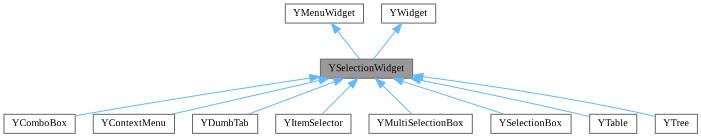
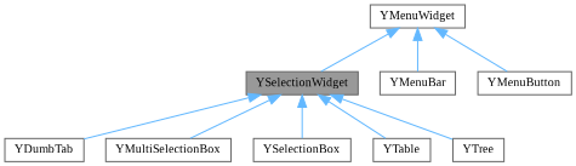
  digraph {
    fontname="Liberation Serif"
    rankdir=TB
    node [color=gray40 fillcolor=white fontname="Liberation Serif" fontsize=10 shape=box style=filled]
    edge [color=steelblue1 dir=back fontname="Liberation Serif" fontsize=10 labelfontname=Helvetica labelfontsize=10 style=solid]
    n1 [fillcolor=grey60 fontcolor=black height=0.2 label=YSelectionWidget width=0.4]
-   n2 [height=0.2 label=YComboBox width=0.4]
-   n3 [height=0.2 label=YContextMenu width=0.4]
    n4 [height=0.2 label=YDumbTab width=0.4]
-   n5 [height=0.2 label=YItemSelector width=0.4]
    n6 [height=0.2 label=YMultiSelectionBox width=0.4]
    n7 [height=0.2 label=YSelectionBox width=0.4]
    n8 [height=0.2 label=YTable width=0.4]
    n9 [height=0.2 label=YTree width=0.4]
    n10 [height=0.2 label=YMenuWidget width=0.4]
-   n13 [height=0.2 label=YWidget width=0.4]
-   n1 -> n2
-   n1 -> n3
+   n11 [height=0.2 label=YMenuBar width=0.4]
+   n12 [height=0.2 label=YMenuButton width=0.4]
    n1 -> n4
-   n1 -> n5
    n1 -> n6
    n1 -> n7
    n1 -> n8
    n1 -> n9
    n10 -> n1
-   n13 -> n1
+   n10 -> n11
+   n10 -> n12
  }
